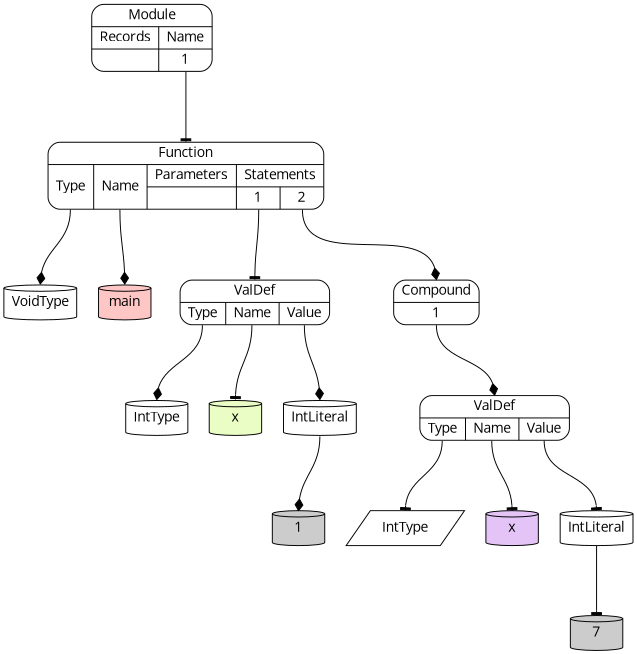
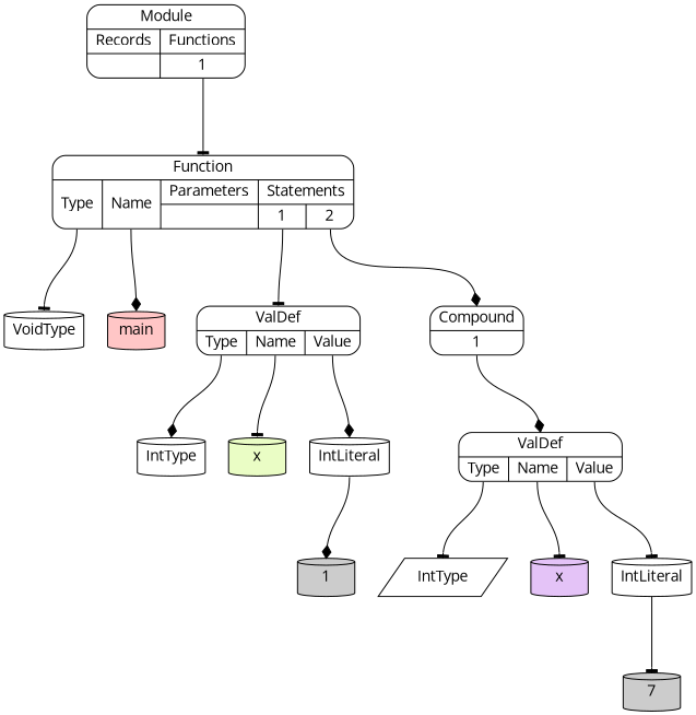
  digraph {
    fontname="Open Sans"
    nodesep=0.3
    ordering=out
    ranksep=1
    node [fillcolor=white fontname="Open Sans" shape=cylinder style=filled]
    edge [arrowhead=tee fontname="Open Sans" headport=n tailport="p0:s"]
    n1 [label=VoidType]
    n2 [fillcolor="#FFC6C6" label=main]
    n3 [label=IntType]
    n4 [fillcolor="#EAFDC5" label=x]
    n5 [fillcolor="#cccccc" label=1]
    n6 [label=IntLiteral]
    n7 [label="{ValDef|{<p0>Type|<p1>Name|<p2>Value}}" shape=Mrecord]
    n8 [label=IntType shape=parallelogram]
    n9 [fillcolor="#E4C3F7" label=x]
    n10 [fillcolor="#cccccc" label=7]
    n11 [label=IntLiteral]
    n12 [label="{ValDef|{<p0>Type|<p1>Name|<p2>Value}}" shape=Mrecord]
    n13 [label="{Compound|{<p0>1}}" shape=Mrecord]
    n14 [label="{Function|{<p0>Type|<p1>Name|{Parameters|{}}|{Statements|{<p3_0>1|<p3_1>2}}}}" shape=Mrecord]
-   n15 [label="{Module|{{Records|{}}|{Name|{<p1_0>1}}}}" shape=Mrecord]
+   n15 [label="{Module|{{Records|{}}|{Functions|{<p1_0>1}}}}" shape=Mrecord]
    n6 -> n5 [arrowhead=diamond tailport=s]
    n7 -> n3 [arrowhead=diamond]
    n7 -> n4 [tailport="p1:s"]
    n7 -> n6 [arrowhead=diamond tailport="p2:s"]
    n11 -> n10 [tailport=s]
    n12 -> n8
    n12 -> n9 [tailport="p1:s"]
    n12 -> n11 [tailport="p2:s"]
    n13 -> n12 [arrowhead=diamond]
-   n14 -> n1 [arrowhead=diamond]
+   n14 -> n1
    n14 -> n2 [arrowhead=diamond tailport="p1:s"]
    n14 -> n7 [tailport="p3_0:s"]
    n14 -> n13 [arrowhead=diamond tailport="p3_1:s"]
    n15 -> n14 [tailport="p1_0:s"]
  }
